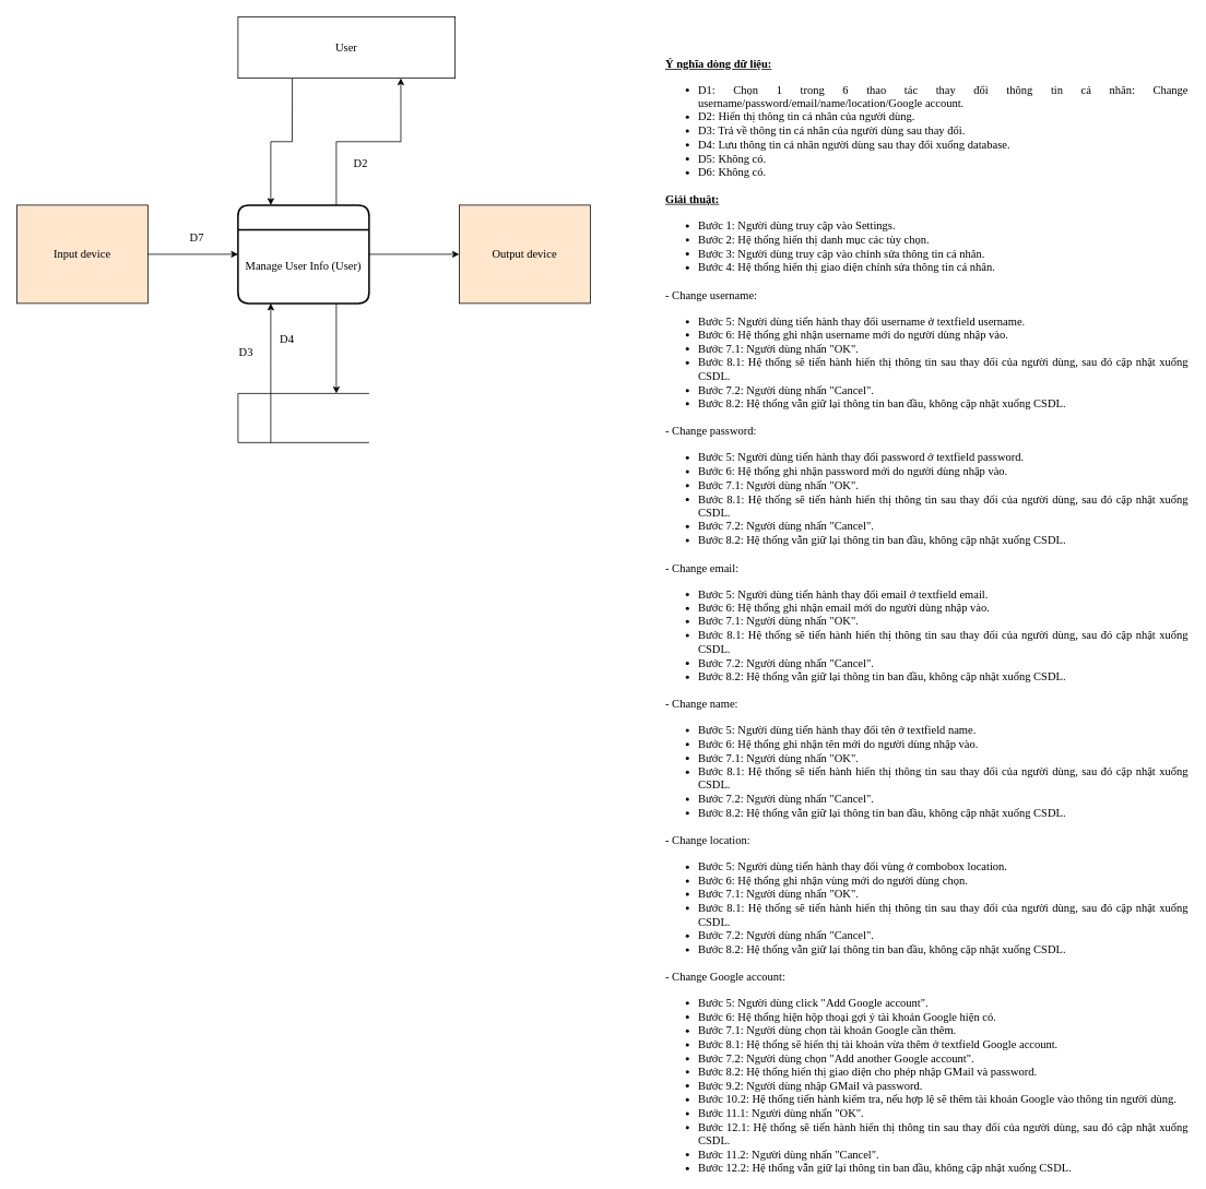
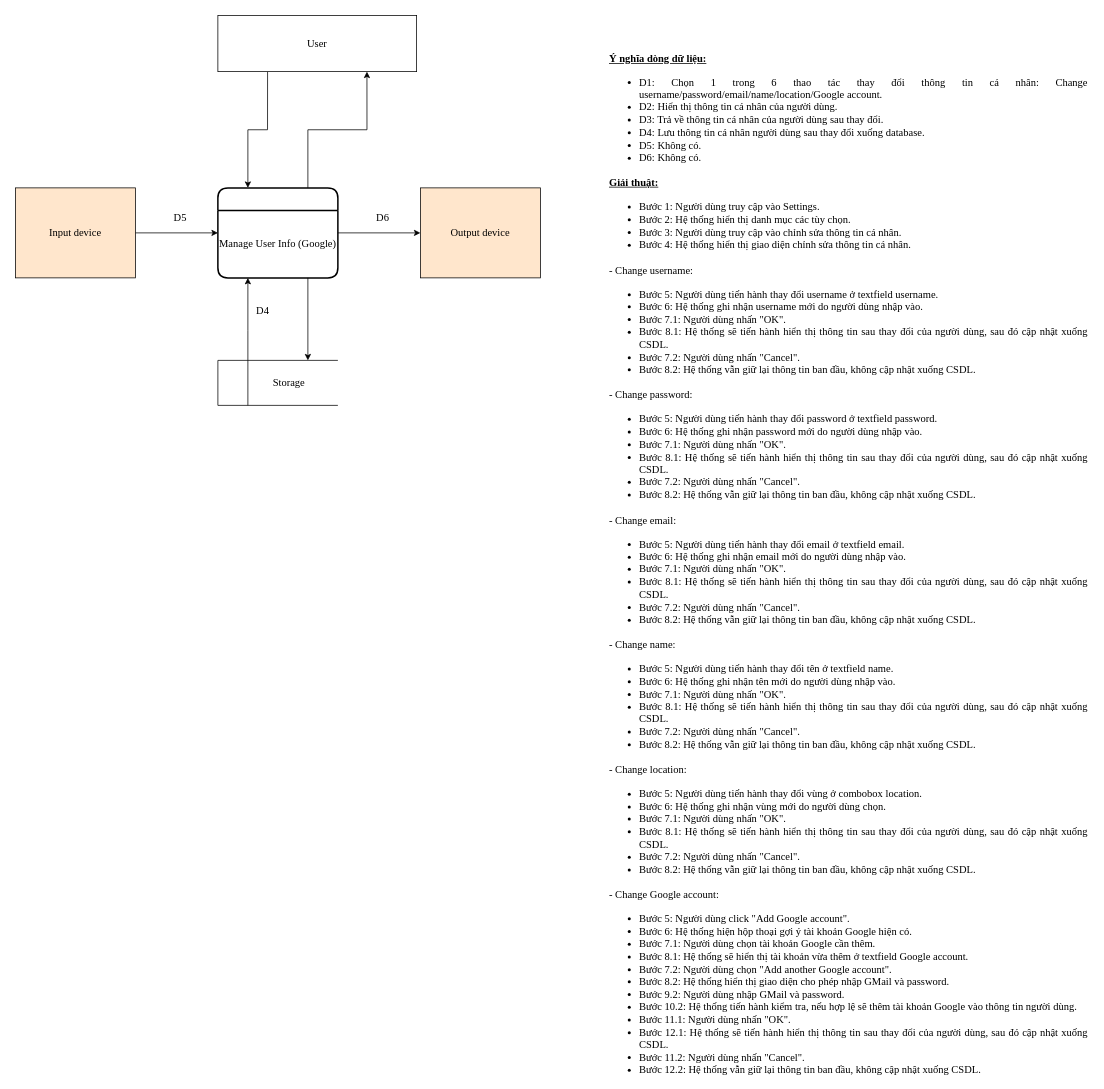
  <mxCell id="0" />
  <mxCell id="1" parent="0" />
  <mxCell id="2" style="edgeStyle=orthogonalEdgeStyle;rounded=0;orthogonalLoop=1;jettySize=auto;html=1;entryX=0.25;entryY=1;entryDx=0;entryDy=0;fontFamily=Verdana;fontSize=14;" parent="1" source="3" target="9" edge="1"><mxGeometry relative="1" as="geometry"><Array as="points"><mxPoint x="330" y="440" /><mxPoint x="330" y="440" /></Array></mxGeometry></mxCell>
  <mxCell id="3" value="" style="strokeWidth=1;html=1;shape=mxgraph.flowchart.annotation_1;align=left;pointerEvents=1;fontFamily=Verdana;fontSize=14;" parent="1" vertex="1"><mxGeometry x="290" y="480" width="160" height="60" as="geometry" /></mxCell>
  <mxCell id="4" style="edgeStyle=orthogonalEdgeStyle;rounded=0;orthogonalLoop=1;jettySize=auto;html=1;entryX=0;entryY=0.5;entryDx=0;entryDy=0;fontFamily=Verdana;fontSize=14;" parent="1" source="5" target="8" edge="1"><mxGeometry relative="1" as="geometry" /></mxCell>
  <mxCell id="5" value="Input device" style="rounded=0;whiteSpace=wrap;html=1;fontFamily=Verdana;fontSize=14;fillColor=#ffe6cc;" parent="1" vertex="1"><mxGeometry x="20" y="250" width="160" height="120" as="geometry" /></mxCell>
  <mxCell id="6" style="edgeStyle=orthogonalEdgeStyle;rounded=0;orthogonalLoop=1;jettySize=auto;html=1;entryX=0;entryY=0.5;entryDx=0;entryDy=0;fontFamily=Verdana;fontSize=14;" parent="1" source="8" target="13" edge="1"><mxGeometry relative="1" as="geometry" /></mxCell>
  <mxCell id="7" style="edgeStyle=orthogonalEdgeStyle;rounded=0;orthogonalLoop=1;jettySize=auto;html=1;exitX=0.75;exitY=0;exitDx=0;exitDy=0;entryX=0.75;entryY=1;entryDx=0;entryDy=0;fontFamily=Verdana;fontSize=14;" parent="1" source="8" target="12" edge="1"><mxGeometry relative="1" as="geometry" /></mxCell>
  <mxCell id="8" value="" style="swimlane;childLayout=stackLayout;horizontal=1;startSize=30;horizontalStack=0;rounded=1;fontSize=14;fontStyle=0;strokeWidth=2;resizeParent=0;resizeLast=1;shadow=0;dashed=0;align=center;html=1;fontFamily=Verdana;" parent="1" vertex="1"><mxGeometry x="290" y="250" width="160" height="120" as="geometry"><mxRectangle x="160" y="200" width="50" height="30" as="alternateBounds" /></mxGeometry></mxCell>
- <mxCell id="9" value="Manage User Info (User)" style="text;html=1;strokeColor=none;fillColor=none;align=center;verticalAlign=middle;whiteSpace=wrap;rounded=0;fontFamily=Verdana;fontSize=14;" parent="8" vertex="1"><mxGeometry y="30" width="160" height="90" as="geometry" /></mxCell>
+ <mxCell id="9" value="Manage User Info (Google)" style="text;html=1;strokeColor=none;fillColor=none;align=center;verticalAlign=middle;whiteSpace=wrap;rounded=0;fontFamily=Verdana;fontSize=14;" parent="8" vertex="1"><mxGeometry y="30" width="160" height="90" as="geometry" /></mxCell>
  <mxCell id="10" value="" style="endArrow=none;html=1;fontFamily=Verdana;fontSize=14;" parent="1" edge="1"><mxGeometry width="50" height="50" relative="1" as="geometry"><mxPoint x="330" y="540" as="sourcePoint" /><mxPoint x="330" y="480" as="targetPoint" /></mxGeometry></mxCell>
  <mxCell id="11" style="edgeStyle=orthogonalEdgeStyle;rounded=0;orthogonalLoop=1;jettySize=auto;html=1;exitX=0.25;exitY=1;exitDx=0;exitDy=0;entryX=0.25;entryY=0;entryDx=0;entryDy=0;fontFamily=Verdana;fontSize=14;" parent="1" source="12" target="8" edge="1"><mxGeometry relative="1" as="geometry" /></mxCell>
  <mxCell id="12" value="User" style="rounded=0;whiteSpace=wrap;html=1;fontFamily=Verdana;fontSize=14;" parent="1" vertex="1"><mxGeometry x="290" y="20" width="265" height="75" as="geometry" /></mxCell>
  <mxCell id="13" value="Output device" style="rounded=0;whiteSpace=wrap;html=1;fontFamily=Verdana;fontSize=14;fillColor=#ffe6cc;" parent="1" vertex="1"><mxGeometry x="560" y="250" width="160" height="120" as="geometry" /></mxCell>
+ <mxCell id="14" value="&lt;font style=&quot;font-size: 14px&quot;&gt;Storage&lt;/font&gt;" style="text;html=1;strokeColor=none;fillColor=none;align=center;verticalAlign=middle;whiteSpace=wrap;rounded=0;fontFamily=Verdana;fontSize=14;" parent="1" vertex="1"><mxGeometry x="350" y="500" width="70" height="20" as="geometry" /></mxCell>
  <mxCell id="15" style="edgeStyle=orthogonalEdgeStyle;rounded=0;orthogonalLoop=1;jettySize=auto;html=1;exitX=0.75;exitY=1;exitDx=0;exitDy=0;entryX=0.75;entryY=0;entryDx=0;entryDy=0;entryPerimeter=0;fontFamily=Verdana;fontSize=14;" parent="1" source="9" target="3" edge="1"><mxGeometry relative="1" as="geometry" /></mxCell>
- <mxCell id="16" value="D7" style="text;html=1;strokeColor=none;fillColor=none;align=center;verticalAlign=middle;whiteSpace=wrap;rounded=0;fontFamily=Verdana;fontSize=14;" parent="1" vertex="1"><mxGeometry x="220" y="280" width="40" height="20" as="geometry" /></mxCell>
- <mxCell id="18" value="D3" style="text;html=1;strokeColor=none;fillColor=none;align=center;verticalAlign=middle;whiteSpace=wrap;rounded=0;fontFamily=Verdana;fontSize=14;" parent="1" vertex="1"><mxGeometry x="280" y="420" width="40" height="20" as="geometry" /></mxCell>
+ <mxCell id="16" value="D5" style="text;html=1;strokeColor=none;fillColor=none;align=center;verticalAlign=middle;whiteSpace=wrap;rounded=0;fontFamily=Verdana;fontSize=14;" parent="1" vertex="1"><mxGeometry x="220" y="280" width="40" height="20" as="geometry" /></mxCell>
+ <mxCell id="17" value="D6" style="text;html=1;strokeColor=none;fillColor=none;align=center;verticalAlign=middle;whiteSpace=wrap;rounded=0;fontFamily=Verdana;fontSize=14;" parent="1" vertex="1"><mxGeometry x="490" y="280" width="40" height="20" as="geometry" /></mxCell>
  <mxCell id="19" value="D4" style="text;html=1;strokeColor=none;fillColor=none;align=center;verticalAlign=middle;whiteSpace=wrap;rounded=0;fontFamily=Verdana;fontSize=14;" parent="1" vertex="1"><mxGeometry x="330" y="405" width="40" height="20" as="geometry" /></mxCell>
- <mxCell id="20" value="D2" style="text;html=1;strokeColor=none;fillColor=none;align=center;verticalAlign=middle;whiteSpace=wrap;rounded=0;fontFamily=Verdana;fontSize=14;" parent="1" vertex="1"><mxGeometry x="420" y="190" width="40" height="20" as="geometry" /></mxCell>
  <mxCell id="21" value="&lt;p style=&quot;line-height: 120%&quot;&gt;&lt;/p&gt;&lt;blockquote style=&quot;text-align: justify ; margin: 0px 0px 0px 40px ; border: none ; padding: 0px&quot;&gt;&lt;u&gt;&lt;b style=&quot;line-height: 120%&quot;&gt;Ý nghĩa dòng dữ liệu:&lt;/b&gt;&lt;/u&gt;&lt;/blockquote&gt;&lt;blockquote style=&quot;text-align: justify ; margin: 0px 0px 0px 40px ; border: none ; padding: 0px ; line-height: 150%&quot;&gt;&lt;ul&gt;&lt;li style=&quot;line-height: 120%&quot;&gt;D1: Chọn 1 trong 6 thao tác thay đổi thông tin cá nhân: Change username/password/email/name/location/Google account.&lt;/li&gt;&lt;li style=&quot;line-height: 120%&quot;&gt;D2: Hiển thị thông tin cá nhân của người dùng.&lt;/li&gt;&lt;li style=&quot;line-height: 120%&quot;&gt;D3: Trả về thông tin cá nhân của người dùng sau thay đổi.&lt;/li&gt;&lt;li style=&quot;line-height: 120%&quot;&gt;D4: Lưu thông tin cá nhân người dùng sau thay đổi xuống database.&lt;/li&gt;&lt;li style=&quot;line-height: 120%&quot;&gt;D5: Không có.&lt;/li&gt;&lt;li style=&quot;line-height: 120%&quot;&gt;D6: Không có.&lt;/li&gt;&lt;/ul&gt;&lt;/blockquote&gt;&lt;blockquote style=&quot;text-align: justify ; margin: 0px 0px 0px 40px ; border: none ; padding: 0px ; line-height: 150%&quot;&gt;&lt;b&gt;&lt;u style=&quot;line-height: 120%&quot;&gt;Giải thuật:&lt;/u&gt;&lt;/b&gt;&lt;/blockquote&gt;&lt;blockquote style=&quot;text-align: justify ; margin: 0px 0px 0px 40px ; border: none ; padding: 0px ; line-height: 150%&quot;&gt;&lt;ul&gt;&lt;li style=&quot;line-height: 120%&quot;&gt;Bước 1: Người dùng truy cập vào Settings.&lt;/li&gt;&lt;li style=&quot;line-height: 120%&quot;&gt;Bước 2: Hệ thống hiển thị danh mục các tùy chọn.&lt;/li&gt;&lt;li style=&quot;line-height: 16.8px&quot;&gt;Bước 3: Người dùng truy cập vào chỉnh sửa thông tin cá nhân.&lt;/li&gt;&lt;li style=&quot;line-height: 16.8px&quot;&gt;Bước 4:&amp;nbsp;Hệ thống hiển thị giao diện chỉnh sửa thông tin cá nhân.&lt;/li&gt;&lt;/ul&gt;&lt;div&gt;- Change username:&lt;/div&gt;&lt;div&gt;&lt;ul&gt;&lt;li style=&quot;line-height: 16.8px&quot;&gt;Bước 5: Người dùng tiến hành thay đổi username ở textfield username.&lt;/li&gt;&lt;li style=&quot;line-height: 16.8px&quot;&gt;Bước 6:&amp;nbsp;Hệ thống ghi nhận username mới do người dùng nhập vào.&lt;/li&gt;&lt;li style=&quot;line-height: 16.8px&quot;&gt;Bước 7.1:&amp;nbsp;Người dùng nhấn &quot;OK&quot;.&lt;/li&gt;&lt;li style=&quot;line-height: 16.8px&quot;&gt;Bước 8.1:&amp;nbsp;Hệ thống sẽ tiến hành hiển thị thông tin sau thay đổi của người dùng, sau đó cập nhật xuống CSDL.&lt;/li&gt;&lt;li style=&quot;line-height: 16.8px&quot;&gt;Bước 7.2:&amp;nbsp;Người dùng nhấn &quot;Cancel&quot;.&lt;/li&gt;&lt;li style=&quot;line-height: 16.8px&quot;&gt;Bước 8.2:&amp;nbsp;Hệ thống vẫn giữ lại thông tin ban đầu, không cập nhật xuống CSDL.&lt;/li&gt;&lt;/ul&gt;&lt;div&gt;&lt;div&gt;- Change password:&lt;/div&gt;&lt;div&gt;&lt;ul&gt;&lt;li style=&quot;line-height: 16.8px&quot;&gt;Bước 5: Người dùng tiến hành thay đổi password ở textfield password.&lt;/li&gt;&lt;li style=&quot;line-height: 16.8px&quot;&gt;Bước 6:&amp;nbsp;Hệ thống ghi nhận password mới do người dùng nhập vào.&lt;/li&gt;&lt;li style=&quot;line-height: 16.8px&quot;&gt;Bước 7.1:&amp;nbsp;Người dùng nhấn &quot;OK&quot;.&lt;/li&gt;&lt;li style=&quot;line-height: 16.8px&quot;&gt;Bước 8.1:&amp;nbsp;Hệ thống sẽ tiến hành hiển thị thông tin sau thay đổi của người dùng, sau đó cập nhật xuống CSDL.&lt;/li&gt;&lt;li style=&quot;line-height: 16.8px&quot;&gt;Bước 7.2:&amp;nbsp;Người dùng nhấn &quot;Cancel&quot;.&lt;/li&gt;&lt;li style=&quot;line-height: 16.8px&quot;&gt;Bước 8.2:&amp;nbsp;Hệ thống vẫn giữ lại thông tin ban đầu, không cập nhật xuống CSDL.&lt;/li&gt;&lt;/ul&gt;&lt;div&gt;&lt;div&gt;- Change email:&lt;/div&gt;&lt;div&gt;&lt;ul&gt;&lt;li style=&quot;line-height: 16.8px&quot;&gt;Bước 5: Người dùng tiến hành thay đổi email ở textfield email.&lt;/li&gt;&lt;li style=&quot;line-height: 16.8px&quot;&gt;Bước 6:&amp;nbsp;Hệ thống ghi nhận email mới do người dùng nhập vào.&lt;/li&gt;&lt;li style=&quot;line-height: 16.8px&quot;&gt;Bước 7.1:&amp;nbsp;Người dùng nhấn &quot;OK&quot;.&lt;/li&gt;&lt;li style=&quot;line-height: 16.8px&quot;&gt;Bước 8.1:&amp;nbsp;Hệ thống sẽ tiến hành hiển thị thông tin sau thay đổi của người dùng, sau đó cập nhật xuống CSDL.&lt;/li&gt;&lt;li style=&quot;line-height: 16.8px&quot;&gt;Bước 7.2:&amp;nbsp;Người dùng nhấn &quot;Cancel&quot;.&lt;/li&gt;&lt;li style=&quot;line-height: 16.8px&quot;&gt;Bước 8.2:&amp;nbsp;Hệ thống vẫn giữ lại thông tin ban đầu, không cập nhật xuống CSDL.&lt;/li&gt;&lt;/ul&gt;&lt;div&gt;&lt;div&gt;- Change name:&lt;/div&gt;&lt;div&gt;&lt;ul&gt;&lt;li style=&quot;line-height: 16.8px&quot;&gt;Bước 5: Người dùng tiến hành thay đổi tên ở textfield name.&lt;/li&gt;&lt;li style=&quot;line-height: 16.8px&quot;&gt;Bước 6:&amp;nbsp;Hệ thống ghi nhận tên mới do người dùng nhập vào.&lt;/li&gt;&lt;li style=&quot;line-height: 16.8px&quot;&gt;Bước 7.1:&amp;nbsp;Người dùng nhấn &quot;OK&quot;.&lt;/li&gt;&lt;li style=&quot;line-height: 16.8px&quot;&gt;Bước 8.1:&amp;nbsp;Hệ thống sẽ tiến hành hiển thị thông tin sau thay đổi của người dùng, sau đó cập nhật xuống CSDL.&lt;/li&gt;&lt;li style=&quot;line-height: 16.8px&quot;&gt;Bước 7.2:&amp;nbsp;Người dùng nhấn &quot;Cancel&quot;.&lt;/li&gt;&lt;li style=&quot;line-height: 16.8px&quot;&gt;Bước 8.2:&amp;nbsp;Hệ thống vẫn giữ lại thông tin ban đầu, không cập nhật xuống CSDL.&lt;/li&gt;&lt;/ul&gt;&lt;div&gt;&lt;div&gt;&lt;div&gt;- Change location:&lt;/div&gt;&lt;div&gt;&lt;ul&gt;&lt;li style=&quot;line-height: 16.8px&quot;&gt;Bước 5: Người dùng tiến hành thay đổi vùng ở combobox location.&lt;/li&gt;&lt;li style=&quot;line-height: 16.8px&quot;&gt;Bước 6: Hệ thống ghi nhận vùng mới do người dùng chọn.&lt;/li&gt;&lt;li style=&quot;line-height: 16.8px&quot;&gt;Bước 7.1:&amp;nbsp;Người dùng nhấn &quot;OK&quot;.&lt;/li&gt;&lt;li style=&quot;line-height: 16.8px&quot;&gt;Bước 8.1:&amp;nbsp;Hệ thống sẽ tiến hành hiển thị thông tin sau thay đổi của người dùng, sau đó cập nhật xuống CSDL.&lt;/li&gt;&lt;li style=&quot;line-height: 16.8px&quot;&gt;Bước 7.2:&amp;nbsp;Người dùng nhấn &quot;Cancel&quot;.&lt;/li&gt;&lt;li style=&quot;line-height: 16.8px&quot;&gt;Bước 8.2:&amp;nbsp;Hệ thống vẫn giữ lại thông tin ban đầu, không cập nhật xuống CSDL.&lt;/li&gt;&lt;/ul&gt;&lt;div&gt;&lt;div&gt;&lt;div&gt;- Change Google account:&lt;/div&gt;&lt;div&gt;&lt;ul&gt;&lt;li style=&quot;line-height: 16.8px&quot;&gt;Bước 5: Người dùng click &quot;Add Google account&quot;.&lt;/li&gt;&lt;li style=&quot;line-height: 16.8px&quot;&gt;Bước 6: Hệ thống hiện hộp thoại gợi ý tài khoản Google hiện có.&lt;/li&gt;&lt;li style=&quot;line-height: 16.8px&quot;&gt;Bước 7.1: Người dùng chọn tài khoản Google cần thêm.&lt;br&gt;&lt;/li&gt;&lt;li style=&quot;line-height: 16.8px&quot;&gt;Bước 8.1: Hệ thống sẽ hiển thị tài khoản vừa thêm ở textfield Google account.&lt;br&gt;&lt;/li&gt;&lt;li style=&quot;line-height: 16.8px&quot;&gt;Bước 7.2: Người dùng chọn &quot;Add another Google account&quot;.&lt;br&gt;&lt;/li&gt;&lt;li style=&quot;line-height: 16.8px&quot;&gt;Bước 8.2: Hệ thống hiển thị giao diện cho phép nhập GMail và password.&lt;br&gt;&lt;/li&gt;&lt;li style=&quot;line-height: 16.8px&quot;&gt;Bước 9.2:&amp;nbsp;Người dùng nhập GMail và password.&lt;br&gt;&lt;/li&gt;&lt;li style=&quot;line-height: 16.8px&quot;&gt;Bước 10.2:&amp;nbsp;Hệ thống tiến hành kiểm tra, nếu hợp lệ sẽ thêm tài khoản Google vào thông tin người dùng.&lt;br&gt;&lt;/li&gt;&lt;li style=&quot;line-height: 16.8px&quot;&gt;Bước 11.1:&amp;nbsp;Người dùng nhấn &quot;OK&quot;.&lt;/li&gt;&lt;li style=&quot;line-height: 16.8px&quot;&gt;Bước 12.1:&amp;nbsp;Hệ thống sẽ tiến hành hiển thị thông tin sau thay đổi của người dùng, sau đó cập nhật xuống CSDL.&lt;/li&gt;&lt;li style=&quot;line-height: 16.8px&quot;&gt;Bước 11.2:&amp;nbsp;Người dùng nhấn &quot;Cancel&quot;.&lt;/li&gt;&lt;li style=&quot;line-height: 16.8px&quot;&gt;Bước 12.2:&amp;nbsp;Hệ thống vẫn giữ lại thông tin ban đầu, không cập nhật xuống CSDL.&lt;/li&gt;&lt;/ul&gt;&lt;/div&gt;&lt;/div&gt;&lt;/div&gt;&lt;/div&gt;&lt;/div&gt;&lt;/div&gt;&lt;/div&gt;&lt;/div&gt;&lt;/div&gt;&lt;/div&gt;&lt;/div&gt;&lt;/div&gt;&lt;/div&gt;&lt;/blockquote&gt;&lt;p&gt;&lt;/p&gt;" style="text;html=1;strokeColor=none;fillColor=none;align=left;verticalAlign=top;whiteSpace=wrap;rounded=0;fontFamily=Verdana;fontSize=14;spacing=2;spacingTop=0;" parent="1" vertex="1"><mxGeometry x="770" y="50" width="680" height="1360" as="geometry" /></mxCell>
